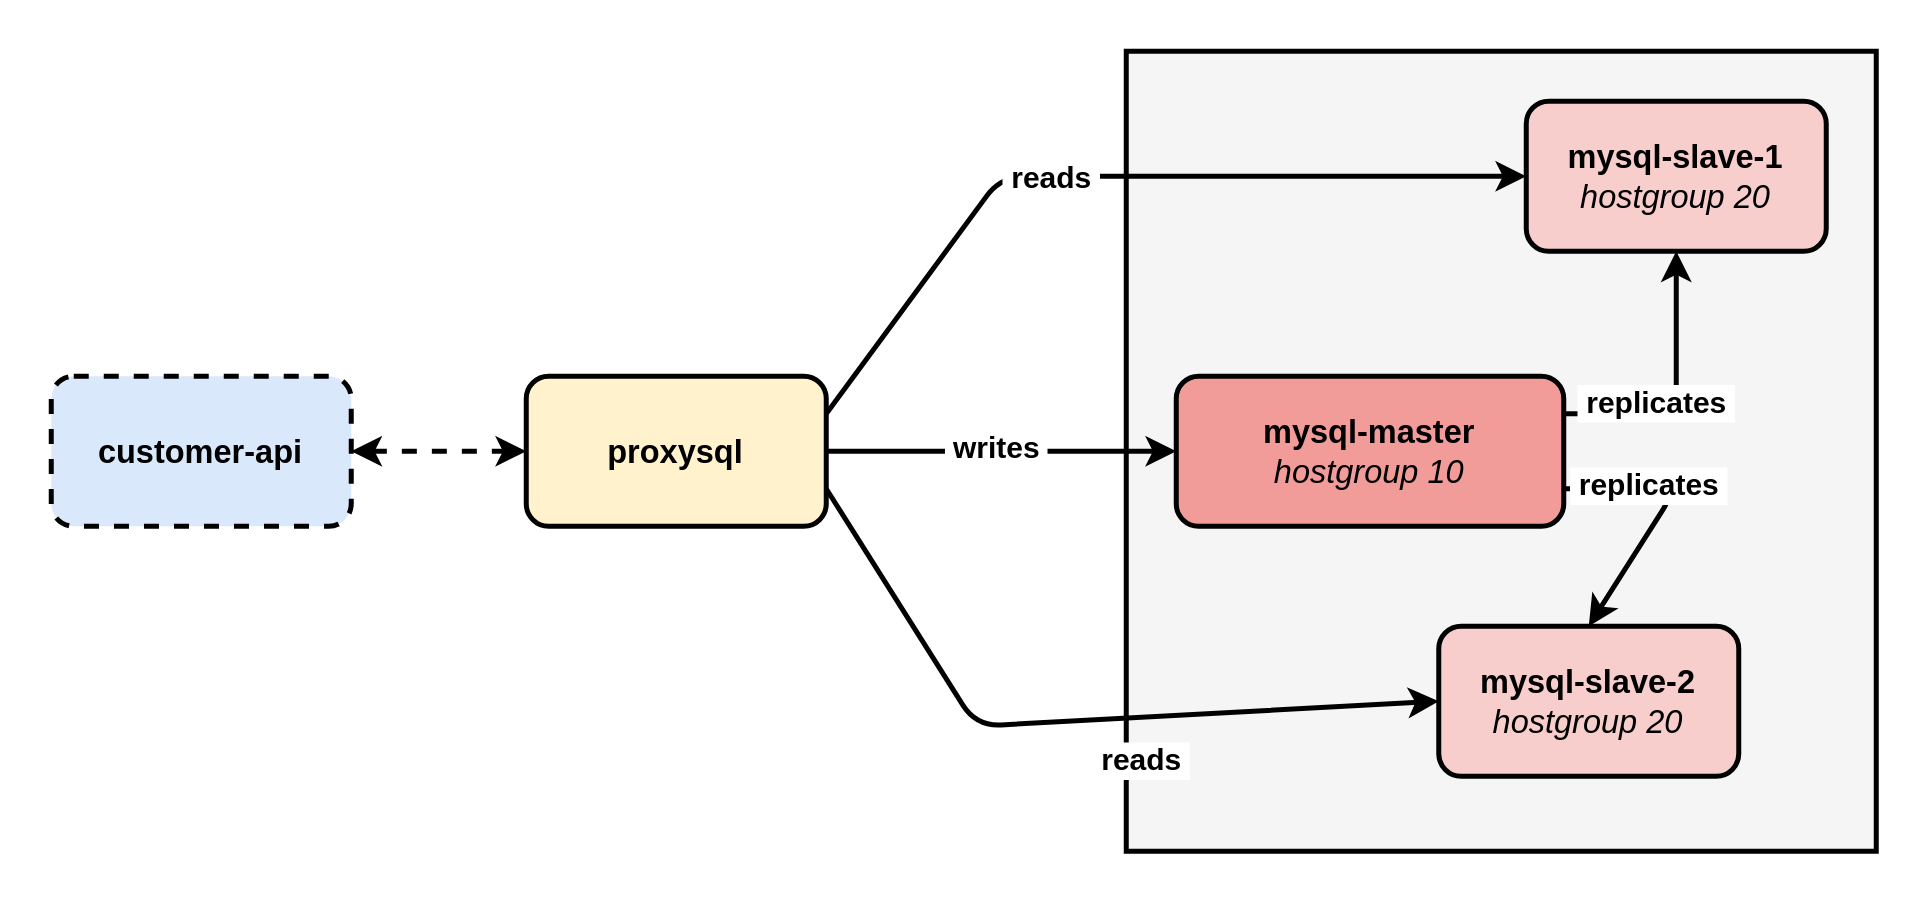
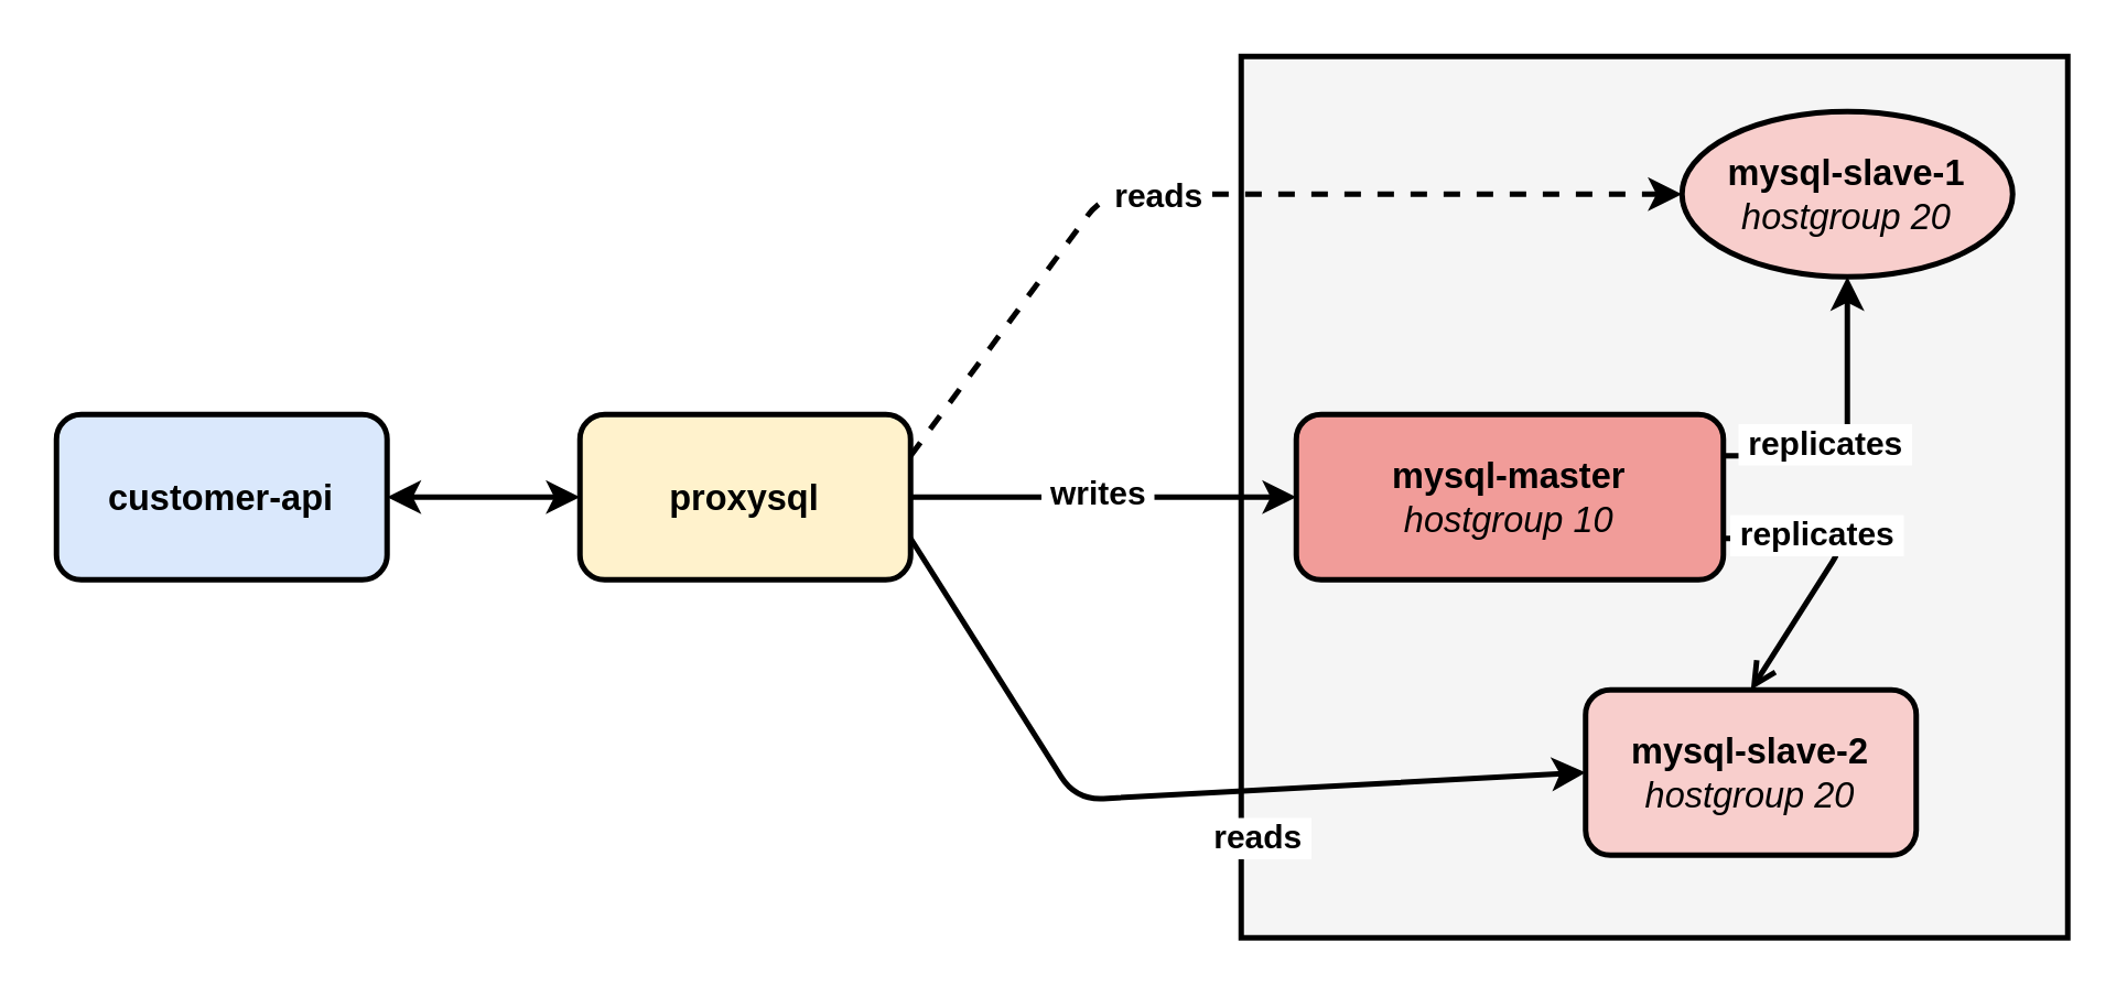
  <mxCell id="0" />
  <mxCell id="1" parent="0" />
  <mxCell id="2" value="" style="rounded=0;whiteSpace=wrap;html=1;strokeWidth=2;fillColor=#f5f5f5;strokeColor=#000000;fontColor=#333333;" vertex="1" parent="1"><mxGeometry x="450" y="20" width="300" height="320" as="geometry" /></mxCell>
- <mxCell id="3" value="&lt;font style=&quot;font-size: 13px&quot;&gt;customer-api&lt;/font&gt;" style="rounded=1;whiteSpace=wrap;html=1;fontStyle=1;strokeWidth=2;fillColor=#dae8fc;strokeColor=#000000;dashed=1;" vertex="1" parent="1"><mxGeometry x="20" y="150" width="120" height="60" as="geometry" /></mxCell>
+ <mxCell id="3" value="&lt;font style=&quot;font-size: 13px&quot;&gt;customer-api&lt;/font&gt;" style="rounded=1;whiteSpace=wrap;html=1;fontStyle=1;strokeWidth=2;fillColor=#dae8fc;strokeColor=#000000;" vertex="1" parent="1"><mxGeometry x="20" y="150" width="120" height="60" as="geometry" /></mxCell>
  <mxCell id="4" value="&lt;b&gt;&lt;font style=&quot;font-size: 13px&quot;&gt;proxysql&lt;/font&gt;&lt;/b&gt;" style="rounded=1;whiteSpace=wrap;html=1;strokeWidth=2;fillColor=#fff2cc;strokeColor=#000000;" vertex="1" parent="1"><mxGeometry x="210" y="150" width="120" height="60" as="geometry" /></mxCell>
- <mxCell id="5" value="&lt;font style=&quot;font-size: 13px&quot;&gt;&lt;b&gt;mysql-slave-1&lt;br&gt;&lt;/b&gt;&lt;i&gt;hostgroup 20&lt;/i&gt;&lt;/font&gt;&lt;b&gt;&lt;br&gt;&lt;/b&gt;" style="rounded=1;whiteSpace=wrap;html=1;strokeWidth=2;fillColor=#f8cecc;strokeColor=#000000;" vertex="1" parent="1"><mxGeometry x="610" y="40" width="120" height="60" as="geometry" /></mxCell>
+ <mxCell id="5" value="&lt;font style=&quot;font-size: 13px&quot;&gt;&lt;b&gt;mysql-slave-1&lt;br&gt;&lt;/b&gt;&lt;i&gt;hostgroup 20&lt;/i&gt;&lt;/font&gt;&lt;b&gt;&lt;br&gt;&lt;/b&gt;" style="ellipse;whiteSpace=wrap;html=1;strokeWidth=2;fillColor=#f8cecc;strokeColor=#000000;" vertex="1" parent="1"><mxGeometry x="610" y="40" width="120" height="60" as="geometry" /></mxCell>
  <mxCell id="6" value="&lt;font style=&quot;font-size: 13px&quot;&gt;&lt;b&gt;mysql-master&lt;/b&gt;&lt;br&gt;&lt;i&gt;hostgroup 10&lt;/i&gt;&lt;/font&gt;&lt;br&gt;" style="rounded=1;whiteSpace=wrap;html=1;strokeWidth=2;fillColor=#F19C99;strokeColor=#000000;" vertex="1" parent="1"><mxGeometry x="470" y="150" width="155" height="60" as="geometry" /></mxCell>
  <mxCell id="7" value="&lt;font style=&quot;font-size: 13px&quot;&gt;&lt;b&gt;mysql-slave-2&lt;br&gt;&lt;/b&gt;&lt;i&gt;hostgroup 20&lt;/i&gt;&lt;/font&gt;&lt;b&gt;&lt;br&gt;&lt;/b&gt;" style="rounded=1;whiteSpace=wrap;html=1;strokeWidth=2;fillColor=#f8cecc;strokeColor=#000000;" vertex="1" parent="1"><mxGeometry x="575" y="250" width="120" height="60" as="geometry" /></mxCell>
- <mxCell id="8" value="" style="endArrow=classic;startArrow=classic;html=1;exitX=1;exitY=0.5;exitDx=0;exitDy=0;entryX=0;entryY=0.5;entryDx=0;entryDy=0;strokeWidth=2;dashed=1;" edge="1" parent="1" source="3" target="4"><mxGeometry width="50" height="50" relative="1" as="geometry"><mxPoint x="160" y="290" as="sourcePoint" /><mxPoint x="210" y="240" as="targetPoint" /></mxGeometry></mxCell>
- <mxCell id="9" value="" style="endArrow=classic;html=1;strokeWidth=2;entryX=0;entryY=0.5;entryDx=0;entryDy=0;exitX=1;exitY=0.25;exitDx=0;exitDy=0;" edge="1" parent="1" source="4" target="5"><mxGeometry width="50" height="50" relative="1" as="geometry"><mxPoint x="350" y="150" as="sourcePoint" /><mxPoint x="400" y="100" as="targetPoint" /><Array as="points"><mxPoint x="400" y="70" /></Array></mxGeometry></mxCell>
+ <mxCell id="8" value="" style="endArrow=classic;startArrow=classic;html=1;exitX=1;exitY=0.5;exitDx=0;exitDy=0;entryX=0;entryY=0.5;entryDx=0;entryDy=0;strokeWidth=2;" edge="1" parent="1" source="3" target="4"><mxGeometry width="50" height="50" relative="1" as="geometry"><mxPoint x="160" y="290" as="sourcePoint" /><mxPoint x="210" y="240" as="targetPoint" /></mxGeometry></mxCell>
+ <mxCell id="9" value="" style="endArrow=classic;html=1;strokeWidth=2;entryX=0;entryY=0.5;entryDx=0;entryDy=0;exitX=1;exitY=0.25;exitDx=0;exitDy=0;dashed=1;" edge="1" parent="1" source="4" target="5"><mxGeometry width="50" height="50" relative="1" as="geometry"><mxPoint x="350" y="150" as="sourcePoint" /><mxPoint x="400" y="100" as="targetPoint" /><Array as="points"><mxPoint x="400" y="70" /></Array></mxGeometry></mxCell>
  <mxCell id="10" value="&lt;b&gt;&amp;nbsp;reads&amp;nbsp;&lt;/b&gt;&lt;br&gt;" style="text;html=1;resizable=0;points=[];align=center;verticalAlign=middle;labelBackgroundColor=#ffffff;" vertex="1" connectable="0" parent="9"><mxGeometry x="-0.281" y="-14" relative="1" as="geometry"><mxPoint x="20" y="-14" as="offset" /></mxGeometry></mxCell>
  <mxCell id="11" value="" style="endArrow=classic;html=1;strokeWidth=2;exitX=1;exitY=0.5;exitDx=0;exitDy=0;entryX=0;entryY=0.5;entryDx=0;entryDy=0;" edge="1" parent="1" source="4" target="6"><mxGeometry width="50" height="50" relative="1" as="geometry"><mxPoint x="20" y="390" as="sourcePoint" /><mxPoint x="70" y="340" as="targetPoint" /></mxGeometry></mxCell>
  <mxCell id="12" value="&lt;b&gt;&amp;nbsp;writes&amp;nbsp;&lt;/b&gt;" style="text;html=1;resizable=0;points=[];align=center;verticalAlign=middle;labelBackgroundColor=#ffffff;" vertex="1" connectable="0" parent="11"><mxGeometry x="-0.05" y="2" relative="1" as="geometry"><mxPoint as="offset" /></mxGeometry></mxCell>
  <mxCell id="13" value="" style="endArrow=classic;html=1;strokeWidth=2;exitX=1;exitY=0.75;exitDx=0;exitDy=0;entryX=0;entryY=0.5;entryDx=0;entryDy=0;" edge="1" parent="1" source="4" target="7"><mxGeometry width="50" height="50" relative="1" as="geometry"><mxPoint x="340" y="190" as="sourcePoint" /><mxPoint x="430" y="190" as="targetPoint" /><Array as="points"><mxPoint x="390" y="290" /></Array></mxGeometry></mxCell>
  <mxCell id="14" value="&lt;b&gt;&amp;nbsp;reads&amp;nbsp;&lt;/b&gt;" style="text;html=1;resizable=0;points=[];align=center;verticalAlign=middle;labelBackgroundColor=#ffffff;" vertex="1" connectable="0" parent="13"><mxGeometry x="-0.324" y="49" relative="1" as="geometry"><mxPoint x="30.5" y="49" as="offset" /></mxGeometry></mxCell>
- <mxCell id="15" value="" style="endArrow=classic;html=1;strokeWidth=2;exitX=1;exitY=0.75;exitDx=0;exitDy=0;entryX=0.5;entryY=0;entryDx=0;entryDy=0;" edge="1" parent="1" source="6" target="7"><mxGeometry width="50" height="50" relative="1" as="geometry"><mxPoint x="680" y="240" as="sourcePoint" /><mxPoint x="730" y="190" as="targetPoint" /><Array as="points"><mxPoint x="670" y="195" /></Array></mxGeometry></mxCell>
+ <mxCell id="15" value="" style="endArrow=open;html=1;strokeWidth=2;exitX=1;exitY=0.75;exitDx=0;exitDy=0;entryX=0.5;entryY=0;entryDx=0;entryDy=0;" edge="1" parent="1" source="6" target="7"><mxGeometry width="50" height="50" relative="1" as="geometry"><mxPoint x="680" y="240" as="sourcePoint" /><mxPoint x="730" y="190" as="targetPoint" /><Array as="points"><mxPoint x="670" y="195" /></Array></mxGeometry></mxCell>
  <mxCell id="16" value="&lt;b&gt;&amp;nbsp;replicates&amp;nbsp;&lt;/b&gt;" style="text;html=1;resizable=0;points=[];align=center;verticalAlign=middle;labelBackgroundColor=#ffffff;" vertex="1" connectable="0" parent="15"><mxGeometry x="-0.394" y="2" relative="1" as="geometry"><mxPoint as="offset" /></mxGeometry></mxCell>
  <mxCell id="17" value="" style="endArrow=classic;html=1;strokeWidth=2;exitX=1;exitY=0.25;exitDx=0;exitDy=0;entryX=0.5;entryY=1;entryDx=0;entryDy=0;" edge="1" parent="1" source="6" target="5"><mxGeometry width="50" height="50" relative="1" as="geometry"><mxPoint x="110" y="390" as="sourcePoint" /><mxPoint x="160" y="340" as="targetPoint" /><Array as="points"><mxPoint x="670" y="165" /></Array></mxGeometry></mxCell>
  <mxCell id="18" value="&lt;b&gt;&amp;nbsp;replicates&amp;nbsp;&lt;/b&gt;" style="text;html=1;resizable=0;points=[];align=center;verticalAlign=middle;labelBackgroundColor=#ffffff;" vertex="1" connectable="0" parent="17"><mxGeometry x="-0.491" y="1" relative="1" as="geometry"><mxPoint x="8" y="-4" as="offset" /></mxGeometry></mxCell>
